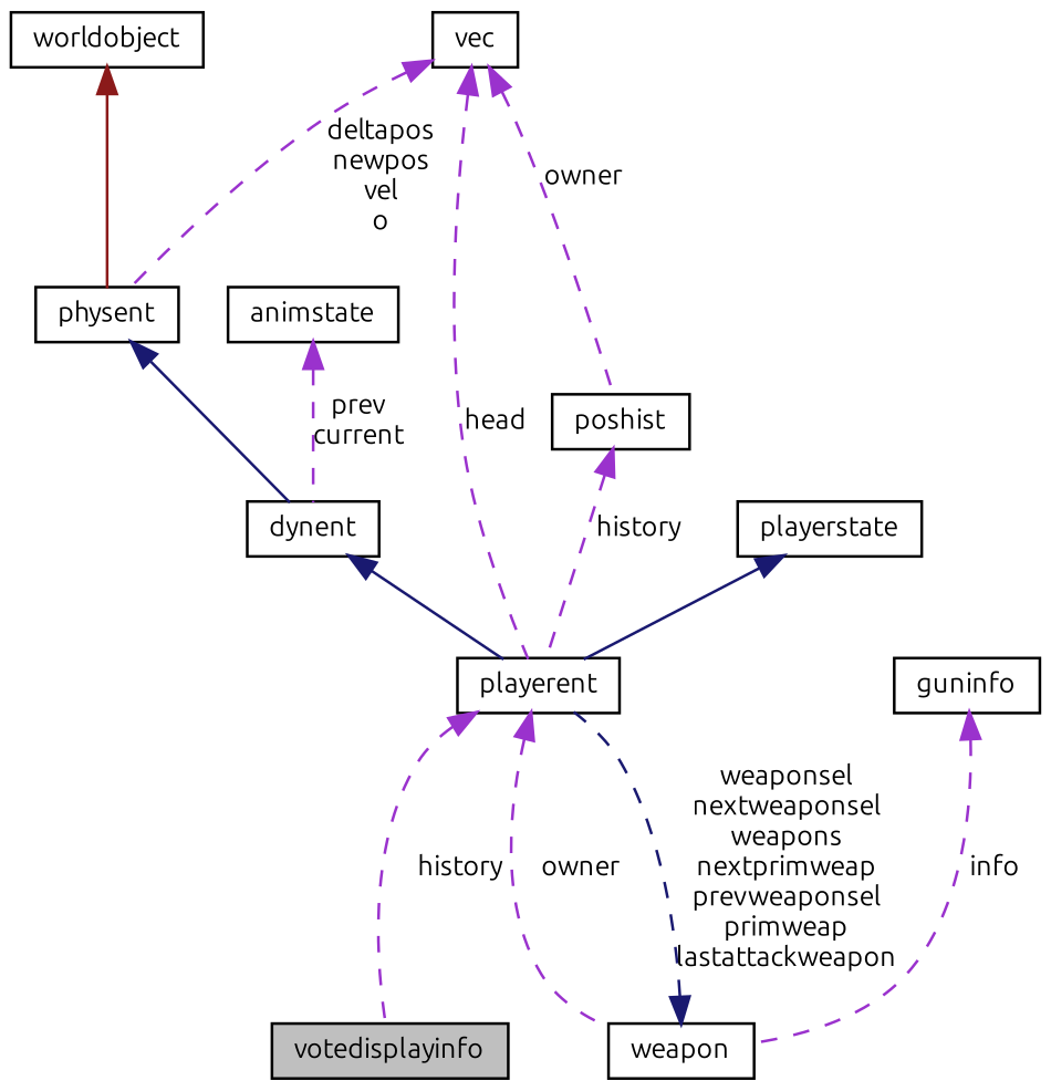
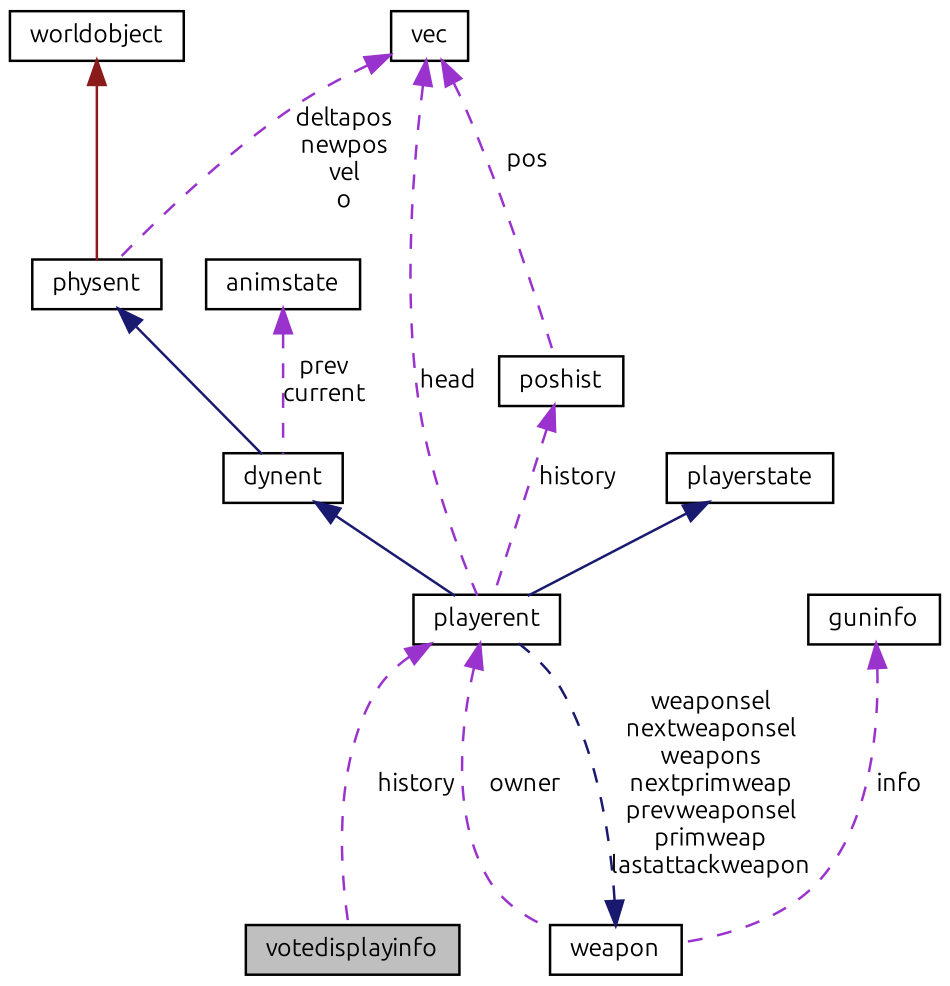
  digraph {
    fontname=Ubuntu
    node [color=black fillcolor=white fontname=Ubuntu fontsize=10 shape=record style=filled]
    edge [color=darkorchid3 dir=back fontname=Ubuntu fontsize=10 labelfontname=FreeSans labelfontsize=10 style=dashed]
    n1 [fillcolor=grey75 fontcolor=black height=0.2 label=votedisplayinfo width=0.4]
    n2 [height=0.2 label=playerent width=0.4]
    n3 [height=0.2 label=weapon width=0.4]
    n4 [height=0.2 label=dynent width=0.4]
    n5 [height=0.2 label=physent width=0.4]
    n6 [height=0.2 label=worldobject width=0.4]
    n7 [height=0.2 label=vec width=0.4]
    n8 [height=0.2 label=poshist width=0.4]
    n9 [height=0.2 label=animstate width=0.4]
    n10 [height=0.2 label=playerstate width=0.4]
    n11 [height=0.2 label=guninfo width=0.4]
    n2 -> n1 [label=history]
    n2 -> n3 [label=owner]
    n3 -> n2 [color=midnightblue label="weaponsel\nnextweaponsel\nweapons\nnextprimweap\nprevweaponsel\nprimweap\nlastattackweapon"]
    n4 -> n2 [color=midnightblue style=solid]
    n5 -> n4 [color=midnightblue style=solid]
    n6 -> n5 [color=firebrick4 style=solid]
    n7 -> n2 [label=head]
    n7 -> n5 [label="deltapos\nnewpos\nvel\no"]
-   n7 -> n8 [label=owner]
+   n7 -> n8 [label=pos]
    n8 -> n2 [label=history]
    n9 -> n4 [label="prev\ncurrent"]
    n10 -> n2 [color=midnightblue style=solid]
    n11 -> n3 [label=info]
  }
